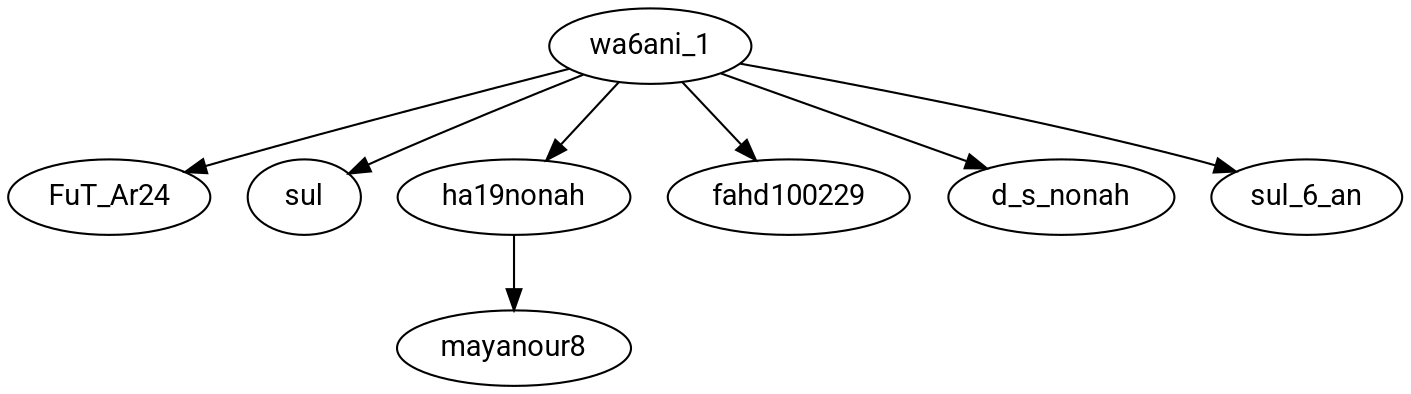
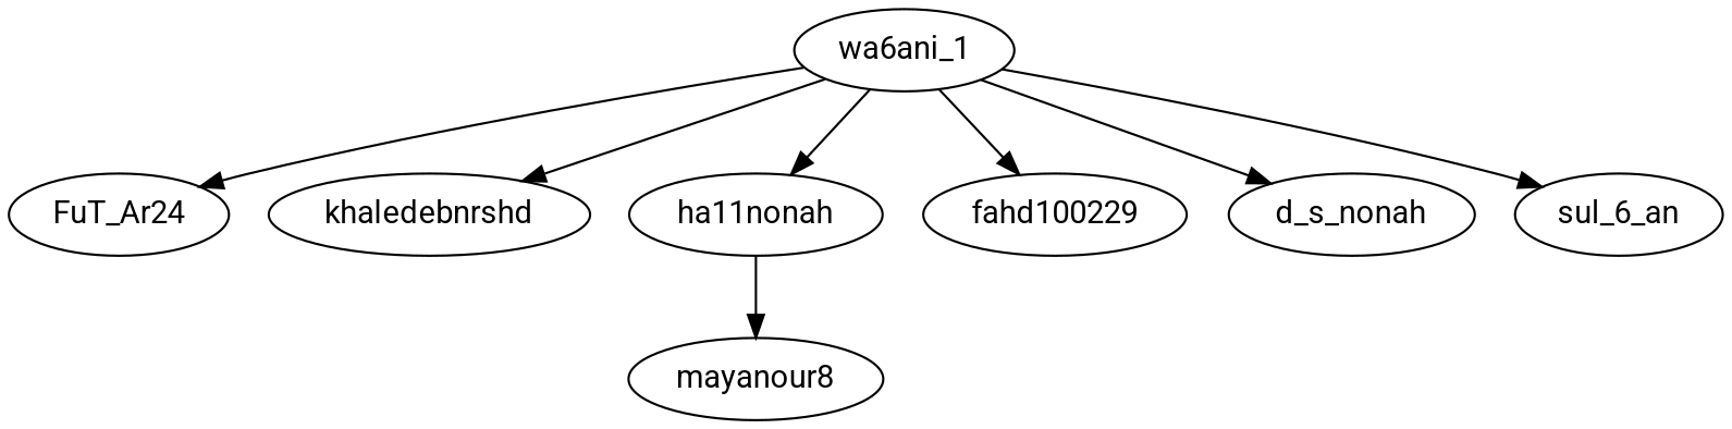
  strict digraph {
    fontname=Roboto
    node [fontname=Roboto]
    edge [fontname=Roboto]
    wa6ani_1
    FuT_Ar24
-   khaledebnrshd [label=sul]
-   ha11nonah [label=ha19nonah]
+   khaledebnrshd
+   ha11nonah
    n5 [label=fahd100229]
    n6 [label=d_s_nonah]
    sul_6_an
    mayanour8
    wa6ani_1 -> FuT_Ar24
    wa6ani_1 -> khaledebnrshd
    wa6ani_1 -> ha11nonah
    wa6ani_1 -> n5
    wa6ani_1 -> n6
    wa6ani_1 -> sul_6_an
    ha11nonah -> mayanour8
  }
